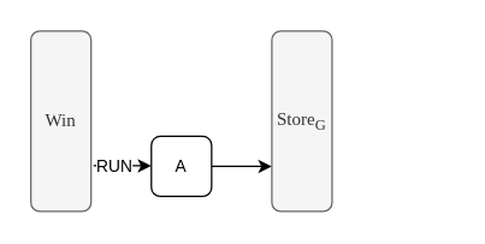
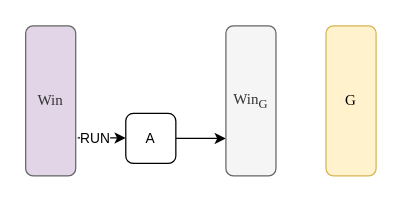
  <mxCell id="0" />
  <mxCell id="1" parent="0" />
  <mxCell id="2" value="RUN" style="edgeStyle=orthogonalEdgeStyle;rounded=0;orthogonalLoop=1;jettySize=auto;html=1;exitX=1.04;exitY=0.83;exitDx=0;exitDy=0;entryX=0;entryY=0.5;entryDx=0;entryDy=0;align=left;exitPerimeter=0;" parent="1" target="4" edge="1"><mxGeometry x="1" y="-38" relative="1" as="geometry"><mxPoint x="61.6" y="109.6" as="sourcePoint" /><mxPoint as="offset" /></mxGeometry></mxCell>
  <mxCell id="3" style="edgeStyle=orthogonalEdgeStyle;rounded=0;orthogonalLoop=1;jettySize=auto;html=1;exitX=1;exitY=0.5;exitDx=0;exitDy=0;align=left;" parent="1" source="4" edge="1"><mxGeometry relative="1" as="geometry"><mxPoint x="180" y="110" as="targetPoint" /></mxGeometry></mxCell>
  <mxCell id="4" value="&lt;font color=&quot;#000000&quot;&gt;A&lt;/font&gt;" style="rounded=1;whiteSpace=wrap;html=1;labelBackgroundColor=none;fontSize=11;fontColor=#3333FF;" parent="1" vertex="1"><mxGeometry x="100" y="90" width="40" height="40" as="geometry" /></mxCell>
- <mxCell id="6" value="&lt;font face=&quot;Georgia&quot;&gt;Store&lt;sub&gt;G&lt;/sub&gt;&lt;/font&gt;" style="rounded=1;whiteSpace=wrap;html=1;fillColor=#f5f5f5;strokeColor=#666666;fontColor=#333333;" parent="1" vertex="1"><mxGeometry x="180" y="20" width="40" height="120" as="geometry" /></mxCell>
- <mxCell id="7" value="&lt;font face=&quot;Georgia&quot;&gt;Win&lt;/font&gt;" style="rounded=1;whiteSpace=wrap;html=1;fillColor=#f5f5f5;strokeColor=#666666;fontColor=#333333;" parent="1" vertex="1"><mxGeometry x="20" y="20" width="40" height="120" as="geometry" /></mxCell>
+ <mxCell id="5" value="G" style="rounded=1;whiteSpace=wrap;html=1;fillColor=#fff2cc;strokeColor=#d6b656;fontFamily=Georgia;" parent="1" vertex="1"><mxGeometry x="260" y="20" width="40" height="120" as="geometry" /></mxCell>
+ <mxCell id="6" value="&lt;font face=&quot;Georgia&quot;&gt;Win&lt;sub&gt;G&lt;/sub&gt;&lt;/font&gt;" style="rounded=1;whiteSpace=wrap;html=1;fillColor=#f5f5f5;strokeColor=#666666;fontColor=#333333;" parent="1" vertex="1"><mxGeometry x="180" y="20" width="40" height="120" as="geometry" /></mxCell>
+ <mxCell id="7" value="&lt;font face=&quot;Georgia&quot;&gt;Win&lt;/font&gt;" style="rounded=1;whiteSpace=wrap;html=1;fillColor=#e1d5e7;strokeColor=#666666;fontColor=#333333;" parent="1" vertex="1"><mxGeometry x="20" y="20" width="40" height="120" as="geometry" /></mxCell>
